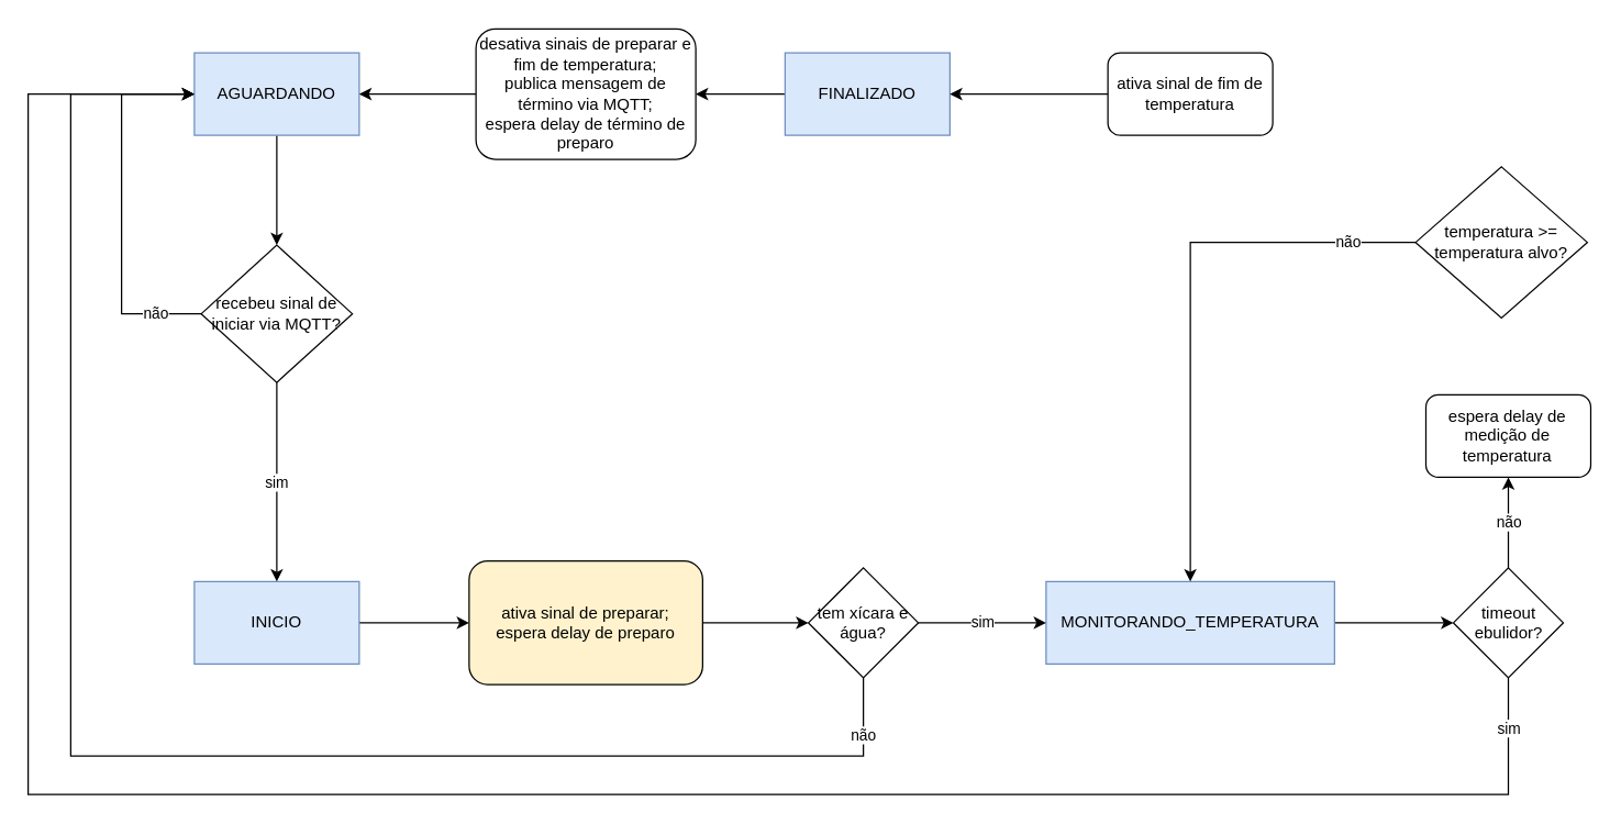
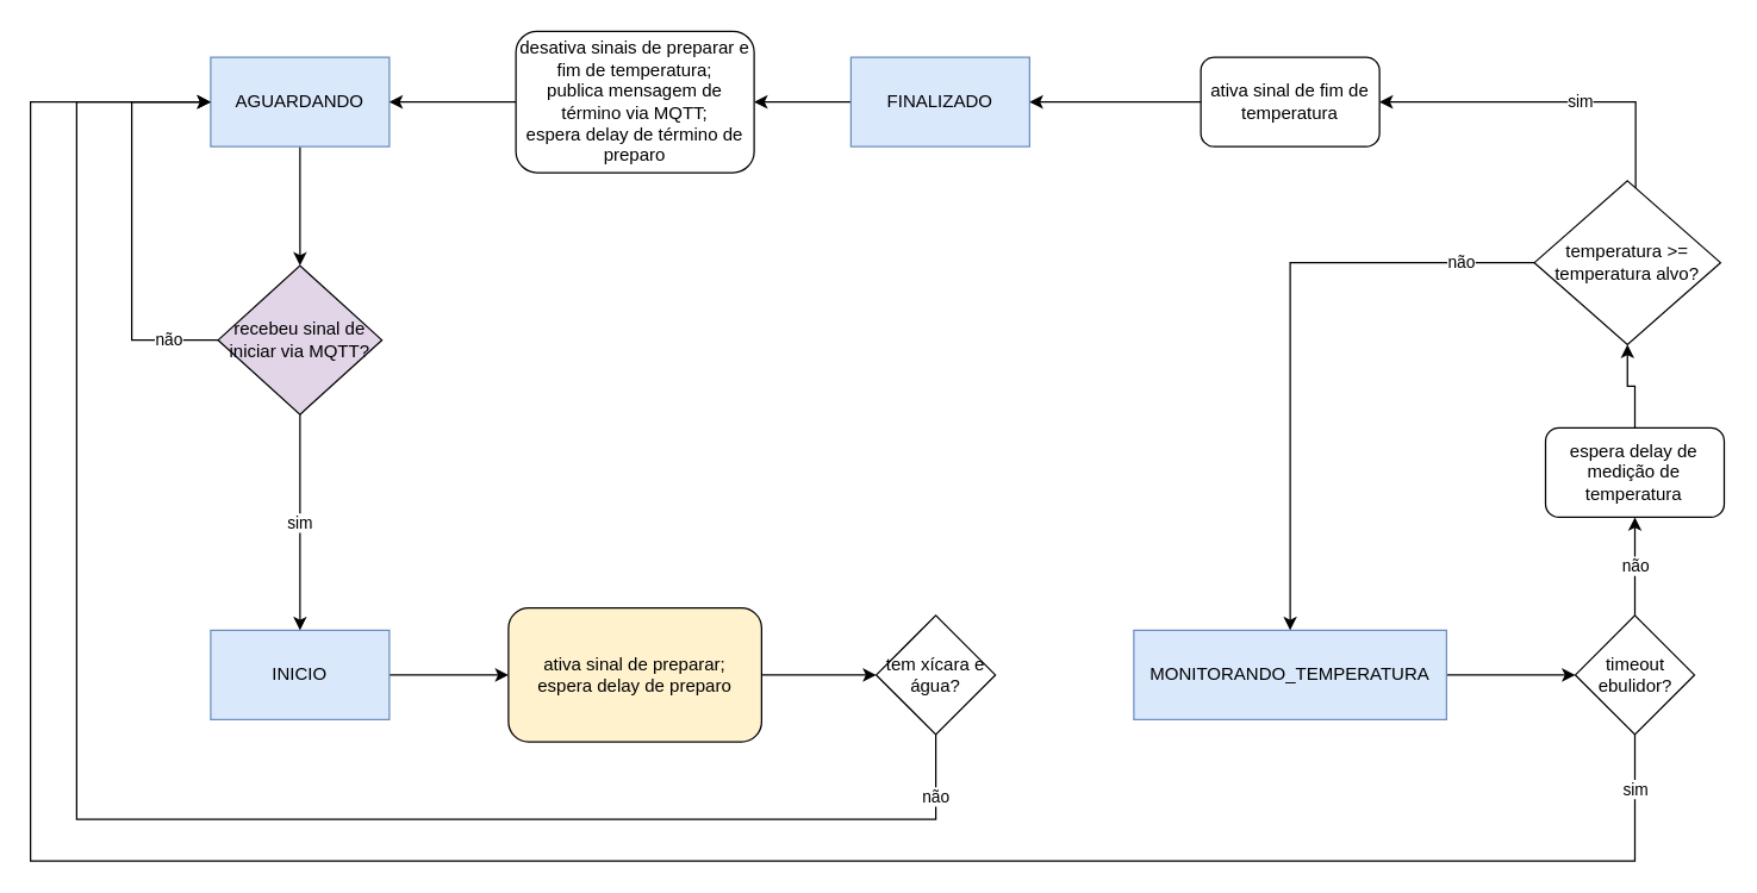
  <mxCell id="0" />
  <mxCell id="1" parent="0" />
  <mxCell id="2" value="" style="edgeStyle=orthogonalEdgeStyle;rounded=0;orthogonalLoop=1;jettySize=auto;html=1;" edge="1" parent="1" source="3" target="12"><mxGeometry relative="1" as="geometry" /></mxCell>
  <mxCell id="3" value="AGUARDANDO" style="rounded=0;whiteSpace=wrap;html=1;fillColor=#dae8fc;strokeColor=#6c8ebf;" vertex="1" parent="1"><mxGeometry x="141" y="38" width="120" height="60" as="geometry" /></mxCell>
  <mxCell id="4" value="" style="edgeStyle=orthogonalEdgeStyle;rounded=0;orthogonalLoop=1;jettySize=auto;html=1;entryX=0;entryY=0.5;entryDx=0;entryDy=0;" edge="1" parent="1" source="5" target="17"><mxGeometry relative="1" as="geometry" /></mxCell>
  <mxCell id="5" value="INICIO" style="rounded=0;whiteSpace=wrap;html=1;fillColor=#dae8fc;strokeColor=#6c8ebf;" vertex="1" parent="1"><mxGeometry x="141" y="423" width="120" height="60" as="geometry" /></mxCell>
  <mxCell id="6" style="edgeStyle=orthogonalEdgeStyle;rounded=0;orthogonalLoop=1;jettySize=auto;html=1;" edge="1" parent="1" source="7" target="27"><mxGeometry relative="1" as="geometry"><mxPoint x="491" y="68" as="targetPoint" /></mxGeometry></mxCell>
  <mxCell id="7" value="FINALIZADO" style="rounded=0;whiteSpace=wrap;html=1;fillColor=#dae8fc;strokeColor=#6c8ebf;" vertex="1" parent="1"><mxGeometry x="571" y="38" width="120" height="60" as="geometry" /></mxCell>
  <mxCell id="8" value="" style="edgeStyle=orthogonalEdgeStyle;rounded=0;orthogonalLoop=1;jettySize=auto;html=1;" edge="1" parent="1" source="9" target="20"><mxGeometry relative="1" as="geometry" /></mxCell>
  <mxCell id="9" value="MONITORANDO_TEMPERATURA" style="rounded=0;whiteSpace=wrap;html=1;fillColor=#dae8fc;strokeColor=#6c8ebf;" vertex="1" parent="1"><mxGeometry x="761" y="423" width="210" height="60" as="geometry" /></mxCell>
  <mxCell id="10" value="não" style="edgeStyle=orthogonalEdgeStyle;rounded=0;orthogonalLoop=1;jettySize=auto;html=1;entryX=0;entryY=0.5;entryDx=0;entryDy=0;" edge="1" parent="1" source="12" target="3"><mxGeometry x="-0.749" relative="1" as="geometry"><Array as="points"><mxPoint x="88" y="228" /><mxPoint x="88" y="68" /></Array><mxPoint x="1" as="offset" /></mxGeometry></mxCell>
  <mxCell id="11" value="sim" style="edgeStyle=orthogonalEdgeStyle;rounded=0;orthogonalLoop=1;jettySize=auto;html=1;entryX=0.5;entryY=0;entryDx=0;entryDy=0;" edge="1" parent="1" source="12" target="5"><mxGeometry relative="1" as="geometry" /></mxCell>
- <mxCell id="12" value="recebeu sinal de iniciar via MQTT?" style="rhombus;whiteSpace=wrap;html=1;rounded=0;" vertex="1" parent="1"><mxGeometry x="146" y="178" width="110" height="100" as="geometry" /></mxCell>
+ <mxCell id="12" value="recebeu sinal de iniciar via MQTT?" style="rhombus;whiteSpace=wrap;html=1;rounded=0;fillColor=#e1d5e7;" vertex="1" parent="1"><mxGeometry x="146" y="178" width="110" height="100" as="geometry" /></mxCell>
  <mxCell id="13" value="não" style="edgeStyle=orthogonalEdgeStyle;rounded=0;orthogonalLoop=1;jettySize=auto;html=1;entryX=0;entryY=0.5;entryDx=0;entryDy=0;" edge="1" parent="1" source="15" target="3"><mxGeometry x="-0.93" relative="1" as="geometry"><Array as="points"><mxPoint x="628" y="550" /><mxPoint x="51" y="550" /><mxPoint x="51" y="68" /></Array><mxPoint as="offset" /></mxGeometry></mxCell>
- <mxCell id="14" value="sim" style="edgeStyle=orthogonalEdgeStyle;rounded=0;orthogonalLoop=1;jettySize=auto;html=1;entryX=0;entryY=0.5;entryDx=0;entryDy=0;" edge="1" parent="1" source="15" target="9"><mxGeometry relative="1" as="geometry" /></mxCell>
  <mxCell id="15" value="tem xícara e água?" style="rhombus;whiteSpace=wrap;html=1;rounded=0;" vertex="1" parent="1"><mxGeometry x="588" y="413" width="80" height="80" as="geometry" /></mxCell>
  <mxCell id="16" style="edgeStyle=orthogonalEdgeStyle;rounded=0;orthogonalLoop=1;jettySize=auto;html=1;entryX=0;entryY=0.5;entryDx=0;entryDy=0;" edge="1" parent="1" source="17" target="15"><mxGeometry relative="1" as="geometry" /></mxCell>
  <mxCell id="17" value="ativa sinal de preparar;&lt;div&gt;espera delay de preparo&lt;/div&gt;" style="rounded=1;whiteSpace=wrap;html=1;fillColor=#fff2cc;" vertex="1" parent="1"><mxGeometry x="341" y="408" width="170" height="90" as="geometry" /></mxCell>
  <mxCell id="18" value="sim" style="edgeStyle=orthogonalEdgeStyle;rounded=0;orthogonalLoop=1;jettySize=auto;html=1;entryX=0;entryY=0.5;entryDx=0;entryDy=0;" edge="1" parent="1" source="20" target="3"><mxGeometry x="-0.96" relative="1" as="geometry"><Array as="points"><mxPoint x="1098" y="578" /><mxPoint x="20" y="578" /><mxPoint x="20" y="68" /></Array><mxPoint y="1" as="offset" /></mxGeometry></mxCell>
  <mxCell id="19" value="não" style="edgeStyle=orthogonalEdgeStyle;rounded=0;orthogonalLoop=1;jettySize=auto;html=1;" edge="1" parent="1" source="20" target="29"><mxGeometry relative="1" as="geometry"><mxPoint x="1237.647" y="295.824" as="targetPoint" /></mxGeometry></mxCell>
  <mxCell id="20" value="timeout ebulidor?" style="rhombus;whiteSpace=wrap;html=1;rounded=0;" vertex="1" parent="1"><mxGeometry x="1057.5" y="413" width="80" height="80" as="geometry" /></mxCell>
  <mxCell id="21" value="não" style="edgeStyle=orthogonalEdgeStyle;rounded=0;orthogonalLoop=1;jettySize=auto;html=1;entryX=0.5;entryY=0;entryDx=0;entryDy=0;" edge="1" parent="1" source="23" target="9"><mxGeometry x="-0.763" relative="1" as="geometry"><mxPoint as="offset" /></mxGeometry></mxCell>
+ <mxCell id="22" value="sim" style="edgeStyle=orthogonalEdgeStyle;rounded=0;orthogonalLoop=1;jettySize=auto;html=1;" edge="1" parent="1" source="23" target="25"><mxGeometry x="-0.174" relative="1" as="geometry"><mxPoint x="911" y="68" as="targetPoint" /><Array as="points"><mxPoint x="1098" y="68" /></Array><mxPoint as="offset" /></mxGeometry></mxCell>
  <mxCell id="23" value="temperatura &amp;gt;= temperatura alvo?" style="rhombus;whiteSpace=wrap;html=1;rounded=0;" vertex="1" parent="1"><mxGeometry x="1030" y="121" width="125" height="110" as="geometry" /></mxCell>
  <mxCell id="24" style="edgeStyle=orthogonalEdgeStyle;rounded=0;orthogonalLoop=1;jettySize=auto;html=1;entryX=1;entryY=0.5;entryDx=0;entryDy=0;" edge="1" parent="1" source="25" target="7"><mxGeometry relative="1" as="geometry" /></mxCell>
  <mxCell id="25" value="ativa sinal de fim de temperatura" style="rounded=1;whiteSpace=wrap;html=1;" vertex="1" parent="1"><mxGeometry x="806" y="38" width="120" height="60" as="geometry" /></mxCell>
  <mxCell id="26" style="edgeStyle=orthogonalEdgeStyle;rounded=0;orthogonalLoop=1;jettySize=auto;html=1;entryX=1;entryY=0.5;entryDx=0;entryDy=0;" edge="1" parent="1" source="27" target="3"><mxGeometry relative="1" as="geometry" /></mxCell>
  <mxCell id="27" value="desativa sinais de preparar e fim de temperatura;&lt;div&gt;publica mensagem de término via MQTT;&lt;br&gt;&lt;div&gt;espera delay de término de preparo&lt;/div&gt;&lt;/div&gt;" style="rounded=1;whiteSpace=wrap;html=1;" vertex="1" parent="1"><mxGeometry x="346" y="20.5" width="160" height="95" as="geometry" /></mxCell>
+ <mxCell id="28" style="edgeStyle=orthogonalEdgeStyle;rounded=0;orthogonalLoop=1;jettySize=auto;html=1;entryX=0.5;entryY=1;entryDx=0;entryDy=0;" edge="1" parent="1" source="29" target="23"><mxGeometry relative="1" as="geometry" /></mxCell>
  <mxCell id="29" value="espera delay de medição de temperatura" style="rounded=1;whiteSpace=wrap;html=1;" vertex="1" parent="1"><mxGeometry x="1037.497" y="287.004" width="120" height="60" as="geometry" /></mxCell>
